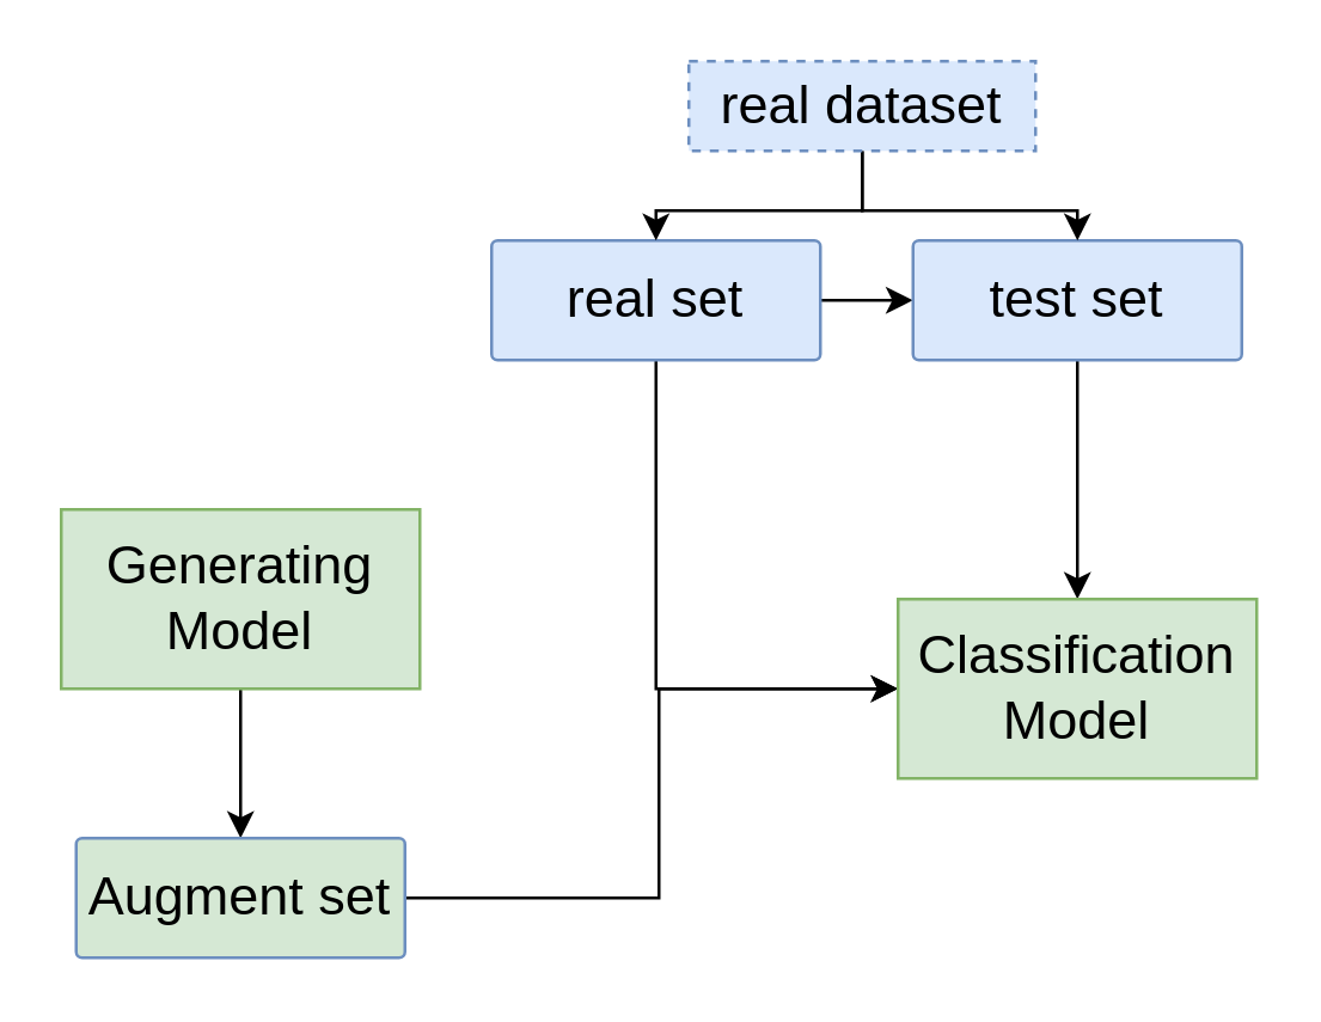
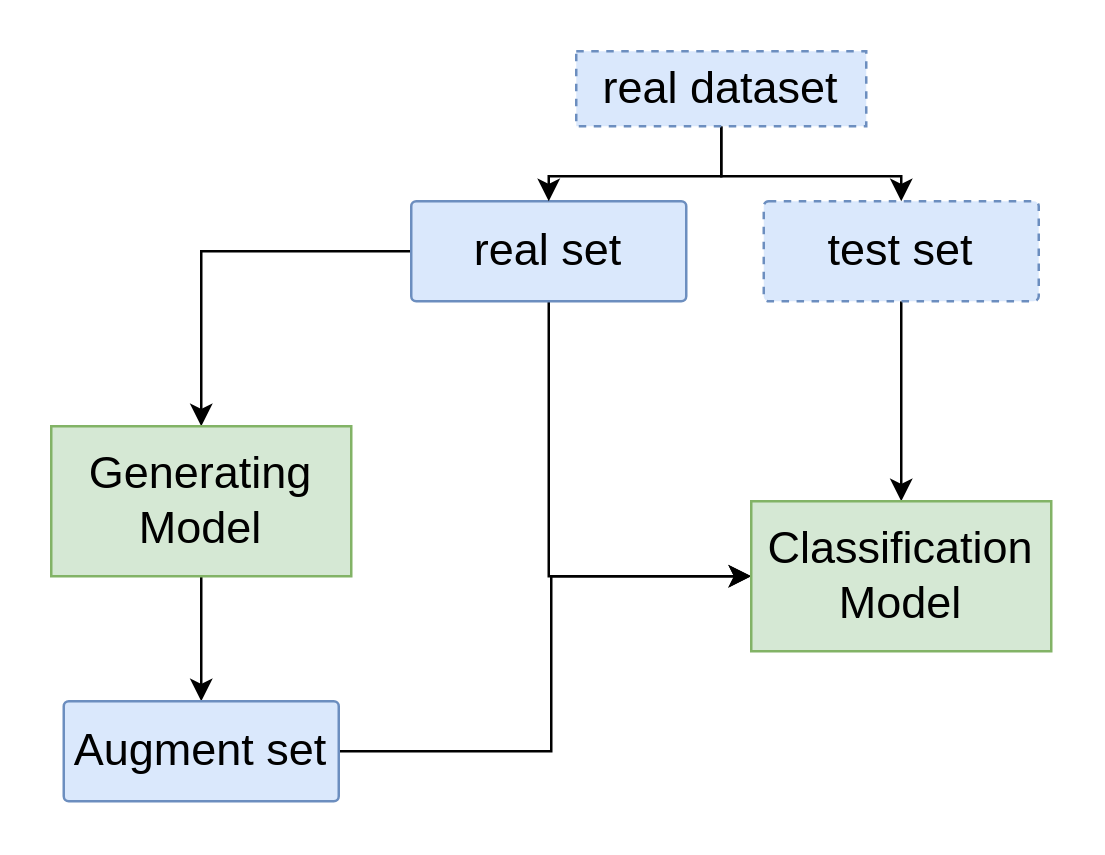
  <mxCell id="0" />
  <mxCell id="1" parent="0" />
  <mxCell id="2" style="edgeStyle=orthogonalEdgeStyle;rounded=0;orthogonalLoop=1;jettySize=auto;html=1;entryX=0;entryY=0.5;entryDx=0;entryDy=0;fontFamily=Helvetica;fontSize=18;exitX=0.5;exitY=1;exitDx=0;exitDy=0;" edge="1" parent="1" source="4" target="11"><mxGeometry relative="1" as="geometry" /></mxCell>
- <mxCell id="3" style="edgeStyle=orthogonalEdgeStyle;rounded=0;orthogonalLoop=1;jettySize=auto;html=1;fontFamily=Helvetica;fontSize=18;" edge="1" parent="1" source="4" target="6"><mxGeometry relative="1" as="geometry" /></mxCell>
+ <mxCell id="3" style="edgeStyle=orthogonalEdgeStyle;rounded=0;orthogonalLoop=1;jettySize=auto;html=1;entryX=0.5;entryY=0;entryDx=0;entryDy=0;fontFamily=Helvetica;fontSize=18;" edge="1" parent="1" source="4" target="8"><mxGeometry relative="1" as="geometry" /></mxCell>
  <mxCell id="4" value="&lt;font style=&quot;font-size: 18px;&quot;&gt;real set&lt;/font&gt;" style="rounded=1;whiteSpace=wrap;html=1;arcSize=5;align=center;fontFamily=Helvetica;fillColor=#dae8fc;strokeColor=#6c8ebf;" vertex="1" parent="1"><mxGeometry x="164" y="80" width="110" height="40" as="geometry" /></mxCell>
  <mxCell id="5" style="edgeStyle=orthogonalEdgeStyle;rounded=0;orthogonalLoop=1;jettySize=auto;html=1;entryX=0.5;entryY=0;entryDx=0;entryDy=0;fontFamily=Helvetica;fontSize=18;" edge="1" parent="1" source="6" target="11"><mxGeometry relative="1" as="geometry" /></mxCell>
- <mxCell id="6" value="&lt;font style=&quot;font-size: 18px;&quot;&gt;test set&lt;/font&gt;" style="rounded=1;whiteSpace=wrap;html=1;arcSize=5;fillColor=#dae8fc;strokeColor=#6c8ebf;" vertex="1" parent="1"><mxGeometry x="305" y="80" width="110" height="40" as="geometry" /></mxCell>
+ <mxCell id="6" value="&lt;font style=&quot;font-size: 18px;&quot;&gt;test set&lt;/font&gt;" style="rounded=1;whiteSpace=wrap;html=1;arcSize=5;fillColor=#dae8fc;strokeColor=#6c8ebf;dashed=1;" vertex="1" parent="1"><mxGeometry x="305" y="80" width="110" height="40" as="geometry" /></mxCell>
  <mxCell id="7" style="edgeStyle=orthogonalEdgeStyle;rounded=0;orthogonalLoop=1;jettySize=auto;html=1;entryX=0.5;entryY=0;entryDx=0;entryDy=0;fontFamily=Helvetica;fontSize=18;" edge="1" parent="1" source="8" target="10"><mxGeometry relative="1" as="geometry" /></mxCell>
  <mxCell id="8" value="Generating Model" style="rounded=0;whiteSpace=wrap;html=1;fontFamily=Helvetica;fontSize=18;fillColor=#d5e8d4;strokeColor=#82b366;" vertex="1" parent="1"><mxGeometry x="20" y="170" width="120" height="60" as="geometry" /></mxCell>
  <mxCell id="9" style="edgeStyle=orthogonalEdgeStyle;rounded=0;orthogonalLoop=1;jettySize=auto;html=1;entryX=0;entryY=0.5;entryDx=0;entryDy=0;fontFamily=Helvetica;fontSize=18;" edge="1" parent="1" source="10" target="11"><mxGeometry relative="1" as="geometry"><Array as="points"><mxPoint x="220" y="300" /><mxPoint x="220" y="230" /></Array></mxGeometry></mxCell>
- <mxCell id="10" value="&lt;font style=&quot;font-size: 18px;&quot;&gt;Augment set&lt;/font&gt;" style="rounded=1;whiteSpace=wrap;html=1;arcSize=5;align=center;fontFamily=Helvetica;fillColor=#d5e8d4;strokeColor=#6c8ebf;" vertex="1" parent="1"><mxGeometry x="25" y="280" width="110" height="40" as="geometry" /></mxCell>
+ <mxCell id="10" value="&lt;font style=&quot;font-size: 18px;&quot;&gt;Augment set&lt;/font&gt;" style="rounded=1;whiteSpace=wrap;html=1;arcSize=5;align=center;fontFamily=Helvetica;fillColor=#dae8fc;strokeColor=#6c8ebf;" vertex="1" parent="1"><mxGeometry x="25" y="280" width="110" height="40" as="geometry" /></mxCell>
  <mxCell id="11" value="Classification&lt;br&gt;Model" style="rounded=0;whiteSpace=wrap;html=1;fontFamily=Helvetica;fontSize=18;fillColor=#d5e8d4;strokeColor=#82b366;" vertex="1" parent="1"><mxGeometry x="300" y="200" width="120" height="60" as="geometry" /></mxCell>
  <mxCell id="12" style="edgeStyle=orthogonalEdgeStyle;rounded=0;orthogonalLoop=1;jettySize=auto;html=1;entryX=0.5;entryY=0;entryDx=0;entryDy=0;fontFamily=Helvetica;fontSize=18;" edge="1" parent="1" source="14" target="4"><mxGeometry relative="1" as="geometry" /></mxCell>
  <mxCell id="13" style="edgeStyle=orthogonalEdgeStyle;rounded=0;orthogonalLoop=1;jettySize=auto;html=1;fontFamily=Helvetica;fontSize=18;" edge="1" parent="1" source="14" target="6"><mxGeometry relative="1" as="geometry" /></mxCell>
  <mxCell id="14" value="real dataset" style="rounded=0;whiteSpace=wrap;html=1;fontFamily=Helvetica;fontSize=18;fillColor=#dae8fc;strokeColor=#6c8ebf;dashed=1;" vertex="1" parent="1"><mxGeometry x="230" y="20" width="116" height="30" as="geometry" /></mxCell>
